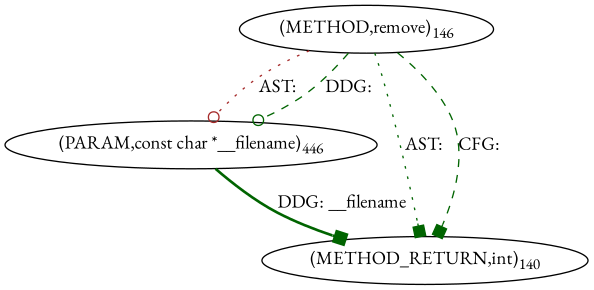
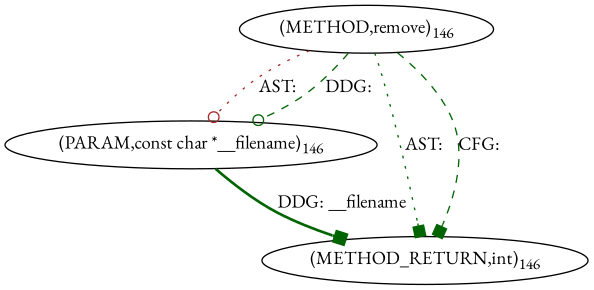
  digraph {
    fontname="EB Garamond"
    node [fontname="EB Garamond"]
    edge [arrowhead=box color=darkgreen fontname="EB Garamond" style=dotted]
    n1 [label=<(METHOD,remove)<SUB>146</SUB>>]
-   n2 [label=<(PARAM,const char *__filename)<SUB>446</SUB>>]
-   n3 [label=<(METHOD_RETURN,int)<SUB>140</SUB>>]
+   n2 [label=<(PARAM,const char *__filename)<SUB>146</SUB>>]
+   n3 [label=<(METHOD_RETURN,int)<SUB>146</SUB>>]
    n1 -> n2 [arrowhead=odot color=brown label="AST: "]
    n1 -> n2 [arrowhead=odot label="DDG: " style=dashed]
    n1 -> n3 [label="AST: "]
    n1 -> n3 [label="CFG: " style=dashed]
    n2 -> n3 [label="DDG: __filename" style=bold]
  }
